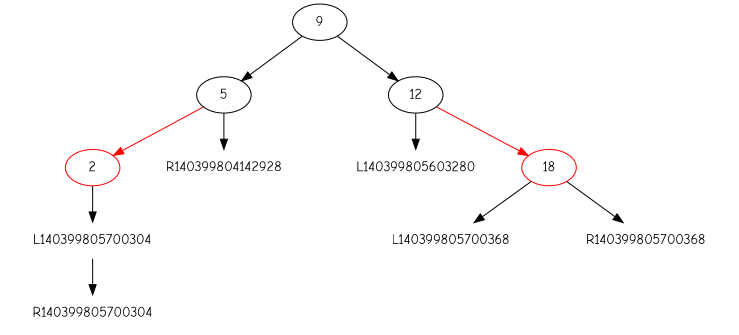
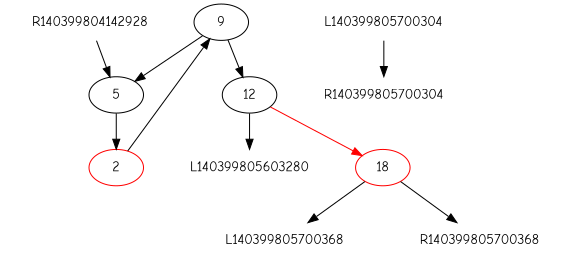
  digraph {
    fontname="Comic Neue"
    node [fontname="Comic Neue" color=none]
    edge [fontname="Comic Neue"]
    n1 [label=9 color=""]
    n2 [label=5 color=""]
    n3 [label=12 color=""]
    n4 [color=red label=2]
    R140399804142928
    L140399805603280
    n7 [color=red label=18]
    L140399805700304
    R140399805700304
    L140399805700368
    R140399805700368
    n1 -> n2
    n1 -> n3
-   n2 -> n4 [color=red]
-   n2 -> R140399804142928
+   n2 -> n4 [color=black]
+   R140399804142928 -> n2
    n3 -> L140399805603280
    n3 -> n7 [color=red]
-   n4 -> L140399805700304
+   n4 -> n1
    n7 -> L140399805700368
    n7 -> R140399805700368
    L140399805700304 -> R140399805700304
  }
